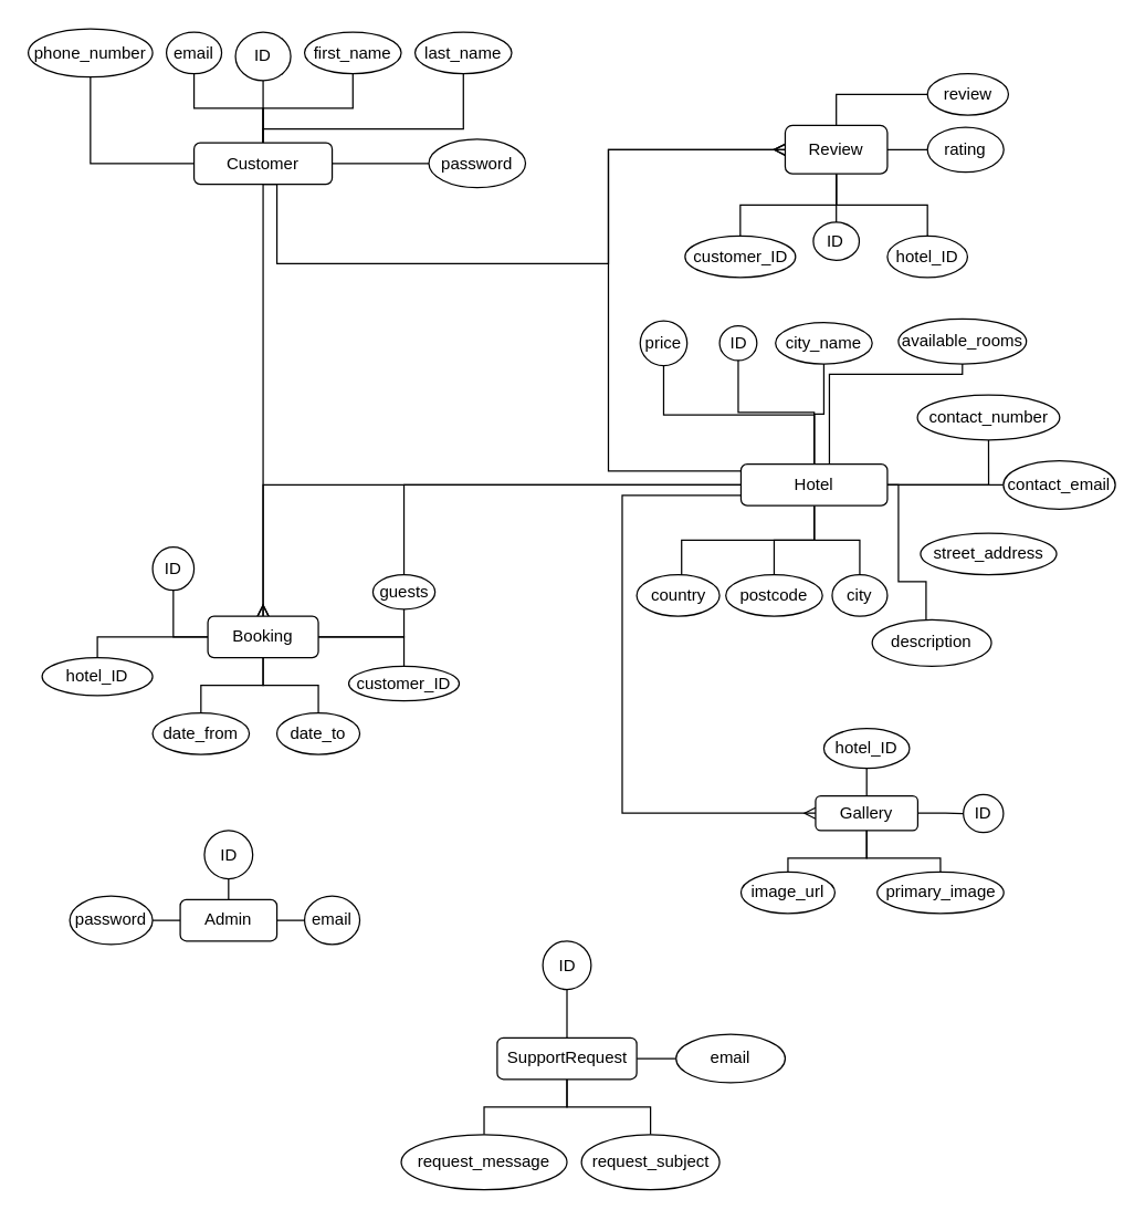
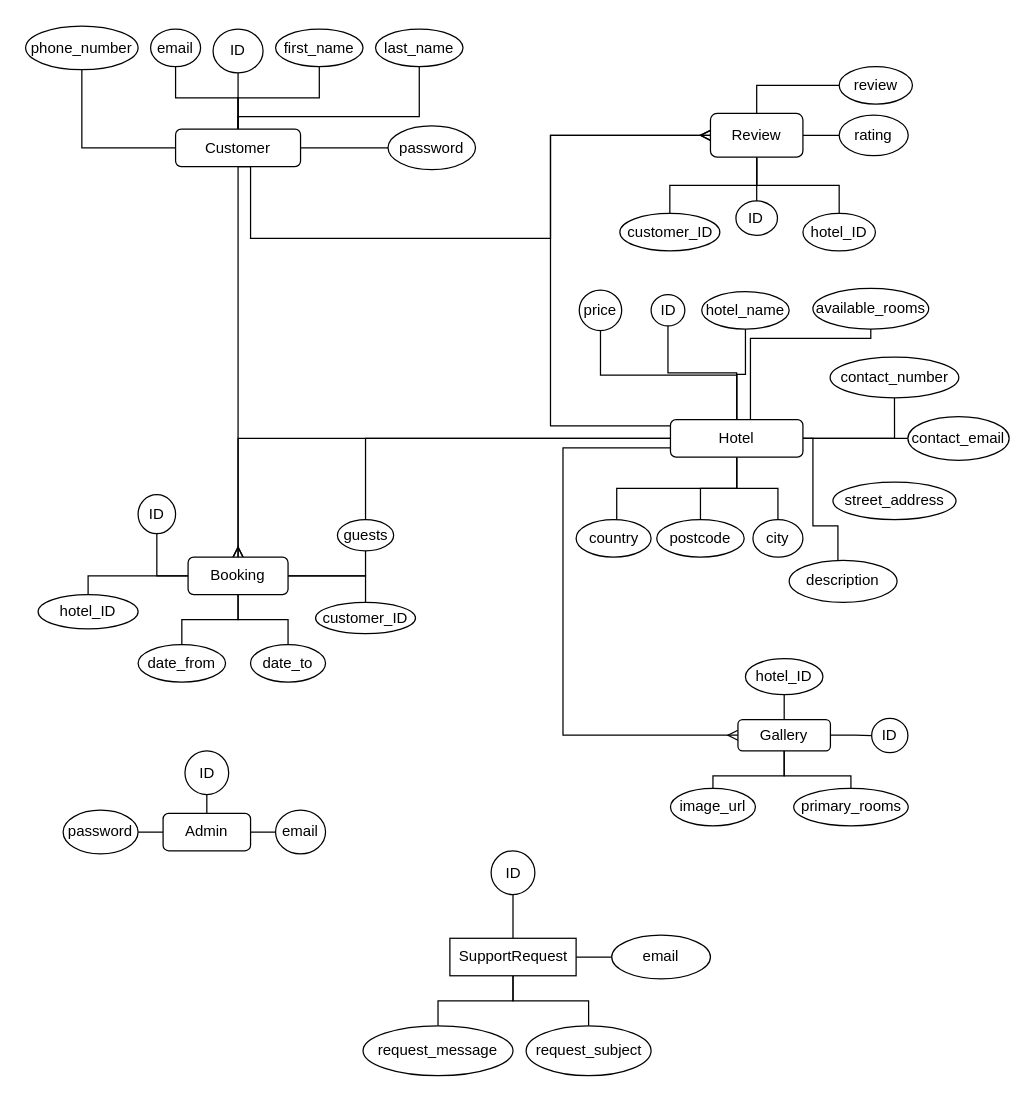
  <mxCell id="0" />
  <mxCell id="1" parent="0" />
  <mxCell id="2" value="" style="edgeStyle=orthogonalEdgeStyle;rounded=0;orthogonalLoop=1;jettySize=auto;html=1;endArrow=none;endFill=0;" parent="1" source="10" target="11" edge="1"><mxGeometry relative="1" as="geometry" /></mxCell>
  <mxCell id="3" value="" style="edgeStyle=orthogonalEdgeStyle;rounded=0;orthogonalLoop=1;jettySize=auto;html=1;endArrow=none;endFill=0;" parent="1" source="10" target="12" edge="1"><mxGeometry relative="1" as="geometry" /></mxCell>
  <mxCell id="4" value="" style="edgeStyle=orthogonalEdgeStyle;rounded=0;orthogonalLoop=1;jettySize=auto;html=1;endArrow=none;endFill=0;" parent="1" source="10" target="13" edge="1"><mxGeometry relative="1" as="geometry" /></mxCell>
  <mxCell id="5" value="" style="edgeStyle=orthogonalEdgeStyle;rounded=0;orthogonalLoop=1;jettySize=auto;html=1;endArrow=none;endFill=0;" parent="1" source="10" target="14" edge="1"><mxGeometry relative="1" as="geometry" /></mxCell>
  <mxCell id="6" value="" style="edgeStyle=orthogonalEdgeStyle;rounded=0;orthogonalLoop=1;jettySize=auto;html=1;endArrow=none;endFill=0;" parent="1" source="10" target="15" edge="1"><mxGeometry relative="1" as="geometry"><Array as="points"><mxPoint x="190" y="92.5" /><mxPoint x="335" y="92.5" /></Array></mxGeometry></mxCell>
  <mxCell id="7" value="" style="edgeStyle=orthogonalEdgeStyle;rounded=0;orthogonalLoop=1;jettySize=auto;html=1;endArrow=none;endFill=0;" parent="1" source="10" target="16" edge="1"><mxGeometry relative="1" as="geometry" /></mxCell>
  <mxCell id="8" style="edgeStyle=orthogonalEdgeStyle;rounded=0;orthogonalLoop=1;jettySize=auto;html=1;endArrow=ERmany;endFill=0;" parent="1" source="10" target="47" edge="1"><mxGeometry relative="1" as="geometry"><Array as="points"><mxPoint x="190" y="370" /><mxPoint x="190" y="370" /></Array></mxGeometry></mxCell>
  <mxCell id="9" style="edgeStyle=orthogonalEdgeStyle;rounded=0;orthogonalLoop=1;jettySize=auto;html=1;exitX=0.5;exitY=1;exitDx=0;exitDy=0;entryX=0;entryY=0.5;entryDx=0;entryDy=0;endArrow=ERmany;endFill=0;" parent="1" source="10" target="58" edge="1"><mxGeometry relative="1" as="geometry"><Array as="points"><mxPoint x="200" y="132" /><mxPoint x="200" y="190" /><mxPoint x="440" y="190" /><mxPoint x="440" y="108" /></Array></mxGeometry></mxCell>
  <mxCell id="10" value="Customer" style="rounded=1;whiteSpace=wrap;html=1;" parent="1" vertex="1"><mxGeometry x="140" y="102.5" width="100" height="30" as="geometry" /></mxCell>
  <mxCell id="11" value="ID" style="ellipse;whiteSpace=wrap;html=1;rounded=1;" parent="1" vertex="1"><mxGeometry x="170" y="22.5" width="40" height="35" as="geometry" /></mxCell>
  <mxCell id="12" value="first_name" style="ellipse;whiteSpace=wrap;html=1;rounded=1;" parent="1" vertex="1"><mxGeometry x="220" y="22.5" width="70" height="30" as="geometry" /></mxCell>
  <mxCell id="13" value="email" style="ellipse;whiteSpace=wrap;html=1;rounded=1;" parent="1" vertex="1"><mxGeometry x="120" y="22.5" width="40" height="30" as="geometry" /></mxCell>
  <mxCell id="14" value="phone_number" style="ellipse;whiteSpace=wrap;html=1;rounded=1;" parent="1" vertex="1"><mxGeometry x="20" y="20" width="90" height="35" as="geometry" /></mxCell>
  <mxCell id="15" value="last_name" style="ellipse;whiteSpace=wrap;html=1;rounded=1;" parent="1" vertex="1"><mxGeometry x="300" y="22.5" width="70" height="30" as="geometry" /></mxCell>
  <mxCell id="16" value="password" style="ellipse;whiteSpace=wrap;html=1;rounded=1;" parent="1" vertex="1"><mxGeometry x="310" y="100" width="70" height="35" as="geometry" /></mxCell>
  <mxCell id="17" value="" style="edgeStyle=orthogonalEdgeStyle;rounded=0;orthogonalLoop=1;jettySize=auto;html=1;endArrow=none;endFill=0;" parent="1" source="31" target="34" edge="1"><mxGeometry relative="1" as="geometry" /></mxCell>
  <mxCell id="18" value="" style="edgeStyle=orthogonalEdgeStyle;rounded=0;orthogonalLoop=1;jettySize=auto;html=1;endArrow=none;endFill=0;" parent="1" source="31" target="35" edge="1"><mxGeometry relative="1" as="geometry" /></mxCell>
  <mxCell id="19" value="" style="edgeStyle=orthogonalEdgeStyle;rounded=0;orthogonalLoop=1;jettySize=auto;html=1;endArrow=none;endFill=0;" parent="1" source="31" target="80" edge="1"><mxGeometry relative="1" as="geometry" /></mxCell>
  <mxCell id="20" value="" style="edgeStyle=orthogonalEdgeStyle;rounded=0;orthogonalLoop=1;jettySize=auto;html=1;endArrow=none;endFill=0;" parent="1" source="31" target="37" edge="1"><mxGeometry relative="1" as="geometry" /></mxCell>
  <mxCell id="21" value="" style="edgeStyle=orthogonalEdgeStyle;rounded=0;orthogonalLoop=1;jettySize=auto;html=1;endArrow=none;endFill=0;" parent="1" source="31" target="39" edge="1"><mxGeometry relative="1" as="geometry" /></mxCell>
  <mxCell id="22" value="" style="edgeStyle=orthogonalEdgeStyle;rounded=0;orthogonalLoop=1;jettySize=auto;html=1;endArrow=none;endFill=0;" parent="1" source="31" target="40" edge="1"><mxGeometry relative="1" as="geometry"><Array as="points"><mxPoint x="589" y="390" /><mxPoint x="493" y="390" /></Array></mxGeometry></mxCell>
  <mxCell id="23" style="edgeStyle=orthogonalEdgeStyle;rounded=0;orthogonalLoop=1;jettySize=auto;html=1;endArrow=ERmany;endFill=0;" parent="1" source="31" target="47" edge="1"><mxGeometry relative="1" as="geometry"><Array as="points"><mxPoint x="190" y="350" /></Array></mxGeometry></mxCell>
  <mxCell id="24" style="edgeStyle=orthogonalEdgeStyle;rounded=0;orthogonalLoop=1;jettySize=auto;html=1;entryX=0;entryY=0.5;entryDx=0;entryDy=0;endArrow=ERmany;endFill=0;" parent="1" source="31" target="58" edge="1"><mxGeometry relative="1" as="geometry"><Array as="points"><mxPoint x="440" y="340" /><mxPoint x="440" y="108" /></Array></mxGeometry></mxCell>
  <mxCell id="25" style="edgeStyle=orthogonalEdgeStyle;rounded=0;orthogonalLoop=1;jettySize=auto;html=1;exitX=0;exitY=0.75;exitDx=0;exitDy=0;entryX=0;entryY=0.5;entryDx=0;entryDy=0;endArrow=ERmany;endFill=0;" parent="1" source="31" target="68" edge="1"><mxGeometry relative="1" as="geometry"><Array as="points"><mxPoint x="450" y="358" /><mxPoint x="450" y="588" /></Array></mxGeometry></mxCell>
  <mxCell id="26" style="edgeStyle=orthogonalEdgeStyle;rounded=0;orthogonalLoop=1;jettySize=auto;html=1;exitX=0.5;exitY=0;exitDx=0;exitDy=0;entryX=0.5;entryY=1;entryDx=0;entryDy=0;endArrow=none;endFill=0;" parent="1" source="31" target="38" edge="1"><mxGeometry relative="1" as="geometry" /></mxCell>
  <mxCell id="27" style="edgeStyle=orthogonalEdgeStyle;rounded=0;orthogonalLoop=1;jettySize=auto;html=1;exitX=0.5;exitY=0;exitDx=0;exitDy=0;entryX=0.5;entryY=1;entryDx=0;entryDy=0;endArrow=none;endFill=0;" parent="1" source="31" target="32" edge="1"><mxGeometry relative="1" as="geometry" /></mxCell>
  <mxCell id="28" style="edgeStyle=orthogonalEdgeStyle;rounded=0;orthogonalLoop=1;jettySize=auto;html=1;exitX=0.5;exitY=0;exitDx=0;exitDy=0;entryX=0.5;entryY=1;entryDx=0;entryDy=0;endArrow=none;endFill=0;" parent="1" source="31" target="33" edge="1"><mxGeometry relative="1" as="geometry" /></mxCell>
  <mxCell id="29" style="edgeStyle=orthogonalEdgeStyle;rounded=0;orthogonalLoop=1;jettySize=auto;html=1;exitX=0.5;exitY=0;exitDx=0;exitDy=0;entryX=0.5;entryY=1;entryDx=0;entryDy=0;endArrow=none;endFill=0;" parent="1" source="31" target="79" edge="1"><mxGeometry relative="1" as="geometry"><Array as="points"><mxPoint x="600" y="335" /><mxPoint x="600" y="270" /><mxPoint x="696" y="270" /></Array></mxGeometry></mxCell>
  <mxCell id="30" value="" style="edgeStyle=orthogonalEdgeStyle;rounded=0;orthogonalLoop=1;jettySize=auto;html=1;endArrow=none;endFill=0;" edge="1" parent="1" source="31" target="81"><mxGeometry relative="1" as="geometry"><Array as="points"><mxPoint x="650" y="350" /><mxPoint x="650" y="420" /><mxPoint x="670" y="420" /></Array></mxGeometry></mxCell>
  <mxCell id="31" value="Hotel" style="rounded=1;whiteSpace=wrap;html=1;" parent="1" vertex="1"><mxGeometry x="536" y="335" width="106" height="30" as="geometry" /></mxCell>
  <mxCell id="32" value="ID" style="ellipse;whiteSpace=wrap;html=1;rounded=1;" parent="1" vertex="1"><mxGeometry x="520.5" y="235" width="27" height="25" as="geometry" /></mxCell>
- <mxCell id="33" value="city_name" style="ellipse;whiteSpace=wrap;html=1;rounded=1;" parent="1" vertex="1"><mxGeometry x="561" y="232.5" width="70" height="30" as="geometry" /></mxCell>
+ <mxCell id="33" value="hotel_name" style="ellipse;whiteSpace=wrap;html=1;rounded=1;" parent="1" vertex="1"><mxGeometry x="561" y="232.5" width="70" height="30" as="geometry" /></mxCell>
  <mxCell id="34" value="contact_number" style="ellipse;whiteSpace=wrap;html=1;rounded=1;" parent="1" vertex="1"><mxGeometry x="663.75" y="285" width="103" height="32.5" as="geometry" /></mxCell>
  <mxCell id="35" value="contact_email" style="ellipse;whiteSpace=wrap;html=1;rounded=1;" parent="1" vertex="1"><mxGeometry x="726" y="332.5" width="81" height="35" as="geometry" /></mxCell>
  <mxCell id="36" value="street_address" style="ellipse;whiteSpace=wrap;html=1;rounded=1;" parent="1" vertex="1"><mxGeometry x="666" y="385" width="98.5" height="30" as="geometry" /></mxCell>
  <mxCell id="37" value="city" style="ellipse;whiteSpace=wrap;html=1;rounded=1;" parent="1" vertex="1"><mxGeometry x="602" y="415" width="40" height="30" as="geometry" /></mxCell>
  <mxCell id="38" value="price" style="ellipse;whiteSpace=wrap;html=1;rounded=1;" parent="1" vertex="1"><mxGeometry x="463" y="231.25" width="34" height="32.5" as="geometry" /></mxCell>
  <mxCell id="39" value="postcode" style="ellipse;whiteSpace=wrap;html=1;rounded=1;" parent="1" vertex="1"><mxGeometry x="525" y="415" width="70" height="30" as="geometry" /></mxCell>
  <mxCell id="40" value="country" style="ellipse;whiteSpace=wrap;html=1;rounded=1;" parent="1" vertex="1"><mxGeometry x="460.5" y="415" width="60" height="30" as="geometry" /></mxCell>
  <mxCell id="41" value="" style="edgeStyle=orthogonalEdgeStyle;rounded=0;orthogonalLoop=1;jettySize=auto;html=1;endArrow=none;endFill=0;" parent="1" source="47" target="48" edge="1"><mxGeometry relative="1" as="geometry" /></mxCell>
  <mxCell id="42" value="" style="edgeStyle=orthogonalEdgeStyle;rounded=0;orthogonalLoop=1;jettySize=auto;html=1;endArrow=none;endFill=0;" parent="1" source="47" target="49" edge="1"><mxGeometry relative="1" as="geometry" /></mxCell>
  <mxCell id="43" value="" style="edgeStyle=orthogonalEdgeStyle;rounded=0;orthogonalLoop=1;jettySize=auto;html=1;endArrow=none;endFill=0;" parent="1" source="47" target="51" edge="1"><mxGeometry relative="1" as="geometry" /></mxCell>
  <mxCell id="44" value="" style="edgeStyle=orthogonalEdgeStyle;rounded=0;orthogonalLoop=1;jettySize=auto;html=1;endArrow=none;endFill=0;" parent="1" source="47" target="52" edge="1"><mxGeometry relative="1" as="geometry" /></mxCell>
  <mxCell id="45" style="edgeStyle=orthogonalEdgeStyle;rounded=0;orthogonalLoop=1;jettySize=auto;html=1;entryX=0.5;entryY=0;entryDx=0;entryDy=0;endArrow=none;endFill=0;" parent="1" source="47" target="50" edge="1"><mxGeometry relative="1" as="geometry"><mxPoint x="70" y="478.75" as="targetPoint" /><Array as="points"><mxPoint x="70" y="460" /></Array></mxGeometry></mxCell>
  <mxCell id="46" value="" style="edgeStyle=orthogonalEdgeStyle;rounded=0;orthogonalLoop=1;jettySize=auto;html=1;endArrow=none;endFill=0;" parent="1" source="47" target="80" edge="1"><mxGeometry relative="1" as="geometry" /></mxCell>
  <mxCell id="47" value="Booking" style="rounded=1;whiteSpace=wrap;html=1;" parent="1" vertex="1"><mxGeometry x="150" y="445" width="80" height="30" as="geometry" /></mxCell>
  <mxCell id="48" value="ID" style="ellipse;whiteSpace=wrap;html=1;rounded=1;" parent="1" vertex="1"><mxGeometry x="110" y="395" width="30" height="31.25" as="geometry" /></mxCell>
  <mxCell id="49" value="customer_ID" style="ellipse;whiteSpace=wrap;html=1;rounded=1;" parent="1" vertex="1"><mxGeometry x="252" y="481.25" width="80" height="25" as="geometry" /></mxCell>
  <mxCell id="50" value="hotel_ID" style="ellipse;whiteSpace=wrap;html=1;rounded=1;" parent="1" vertex="1"><mxGeometry x="30" y="475" width="80" height="27.5" as="geometry" /></mxCell>
  <mxCell id="51" value="date_from" style="ellipse;whiteSpace=wrap;html=1;rounded=1;" parent="1" vertex="1"><mxGeometry x="110" y="515" width="70" height="30" as="geometry" /></mxCell>
  <mxCell id="52" value="date_to" style="ellipse;whiteSpace=wrap;html=1;rounded=1;" parent="1" vertex="1"><mxGeometry x="200" y="515" width="60" height="30" as="geometry" /></mxCell>
  <mxCell id="53" value="" style="edgeStyle=orthogonalEdgeStyle;rounded=0;orthogonalLoop=1;jettySize=auto;html=1;endArrow=none;endFill=0;" parent="1" source="58" target="59" edge="1"><mxGeometry relative="1" as="geometry" /></mxCell>
  <mxCell id="54" value="" style="edgeStyle=orthogonalEdgeStyle;rounded=0;orthogonalLoop=1;jettySize=auto;html=1;endArrow=none;endFill=0;" parent="1" source="58" target="60" edge="1"><mxGeometry relative="1" as="geometry" /></mxCell>
  <mxCell id="55" value="" style="edgeStyle=orthogonalEdgeStyle;rounded=0;orthogonalLoop=1;jettySize=auto;html=1;endArrow=none;endFill=0;" parent="1" source="58" target="61" edge="1"><mxGeometry relative="1" as="geometry" /></mxCell>
  <mxCell id="56" value="" style="edgeStyle=orthogonalEdgeStyle;rounded=0;orthogonalLoop=1;jettySize=auto;html=1;endArrow=none;endFill=0;" parent="1" source="58" target="62" edge="1"><mxGeometry relative="1" as="geometry" /></mxCell>
  <mxCell id="57" style="edgeStyle=orthogonalEdgeStyle;rounded=0;orthogonalLoop=1;jettySize=auto;html=1;exitX=0.5;exitY=0;exitDx=0;exitDy=0;entryX=0;entryY=0.5;entryDx=0;entryDy=0;endArrow=none;endFill=0;" parent="1" source="58" target="63" edge="1"><mxGeometry relative="1" as="geometry" /></mxCell>
  <mxCell id="58" value="Review" style="rounded=1;whiteSpace=wrap;html=1;" parent="1" vertex="1"><mxGeometry x="568" y="90" width="74" height="35" as="geometry" /></mxCell>
  <mxCell id="59" value="ID" style="ellipse;whiteSpace=wrap;html=1;rounded=1;" parent="1" vertex="1"><mxGeometry x="588.38" y="160" width="33.25" height="27.5" as="geometry" /></mxCell>
  <mxCell id="60" value="customer_ID" style="ellipse;whiteSpace=wrap;html=1;rounded=1;" parent="1" vertex="1"><mxGeometry x="495.5" y="170" width="80" height="30" as="geometry" /></mxCell>
  <mxCell id="61" value="hotel_ID" style="ellipse;whiteSpace=wrap;html=1;rounded=1;" parent="1" vertex="1"><mxGeometry x="642" y="170" width="58" height="30" as="geometry" /></mxCell>
  <mxCell id="62" value="rating" style="ellipse;whiteSpace=wrap;html=1;rounded=1;" parent="1" vertex="1"><mxGeometry x="671" y="91.25" width="55.25" height="32.5" as="geometry" /></mxCell>
  <mxCell id="63" value="review" style="ellipse;whiteSpace=wrap;html=1;rounded=1;" parent="1" vertex="1"><mxGeometry x="671" y="52.5" width="58.63" height="30" as="geometry" /></mxCell>
  <mxCell id="64" value="" style="edgeStyle=orthogonalEdgeStyle;rounded=0;orthogonalLoop=1;jettySize=auto;html=1;endArrow=none;endFill=0;" parent="1" source="68" target="69" edge="1"><mxGeometry relative="1" as="geometry" /></mxCell>
  <mxCell id="65" value="" style="edgeStyle=orthogonalEdgeStyle;rounded=0;orthogonalLoop=1;jettySize=auto;html=1;endArrow=none;endFill=0;" parent="1" source="68" target="70" edge="1"><mxGeometry relative="1" as="geometry" /></mxCell>
  <mxCell id="66" value="" style="edgeStyle=orthogonalEdgeStyle;rounded=0;orthogonalLoop=1;jettySize=auto;html=1;endArrow=none;endFill=0;" parent="1" source="68" target="71" edge="1"><mxGeometry relative="1" as="geometry" /></mxCell>
  <mxCell id="67" value="" style="edgeStyle=orthogonalEdgeStyle;rounded=0;orthogonalLoop=1;jettySize=auto;html=1;endArrow=none;endFill=0;" edge="1" parent="1" source="68" target="82"><mxGeometry relative="1" as="geometry" /></mxCell>
  <mxCell id="68" value="Gallery" style="rounded=1;whiteSpace=wrap;html=1;" parent="1" vertex="1"><mxGeometry x="590" y="575" width="74" height="25" as="geometry" /></mxCell>
  <mxCell id="69" value="ID" style="ellipse;whiteSpace=wrap;html=1;rounded=1;" parent="1" vertex="1"><mxGeometry x="697" y="574" width="29" height="27.5" as="geometry" /></mxCell>
  <mxCell id="70" value="image_url" style="ellipse;whiteSpace=wrap;html=1;rounded=1;" parent="1" vertex="1"><mxGeometry x="536" y="630" width="68" height="30" as="geometry" /></mxCell>
  <mxCell id="71" value="hotel_ID" style="ellipse;whiteSpace=wrap;html=1;rounded=1;" parent="1" vertex="1"><mxGeometry x="596" y="526.25" width="62" height="28.75" as="geometry" /></mxCell>
  <mxCell id="72" value="" style="edgeStyle=orthogonalEdgeStyle;rounded=0;orthogonalLoop=1;jettySize=auto;html=1;endArrow=none;endFill=0;" parent="1" source="75" target="76" edge="1"><mxGeometry relative="1" as="geometry" /></mxCell>
  <mxCell id="73" value="" style="edgeStyle=orthogonalEdgeStyle;rounded=0;orthogonalLoop=1;jettySize=auto;html=1;endArrow=none;endFill=0;" parent="1" source="75" target="77" edge="1"><mxGeometry relative="1" as="geometry" /></mxCell>
  <mxCell id="74" value="" style="edgeStyle=orthogonalEdgeStyle;rounded=0;orthogonalLoop=1;jettySize=auto;html=1;endArrow=none;endFill=0;" parent="1" source="75" target="78" edge="1"><mxGeometry relative="1" as="geometry" /></mxCell>
  <mxCell id="75" value="Admin" style="rounded=1;whiteSpace=wrap;html=1;" parent="1" vertex="1"><mxGeometry x="130" y="650" width="70" height="30" as="geometry" /></mxCell>
  <mxCell id="76" value="ID" style="ellipse;whiteSpace=wrap;html=1;rounded=1;" parent="1" vertex="1"><mxGeometry x="147.5" y="600" width="35" height="35" as="geometry" /></mxCell>
  <mxCell id="77" value="email" style="ellipse;whiteSpace=wrap;html=1;rounded=1;" parent="1" vertex="1"><mxGeometry x="220" y="647.5" width="40" height="35" as="geometry" /></mxCell>
  <mxCell id="78" value="password" style="ellipse;whiteSpace=wrap;html=1;rounded=1;" parent="1" vertex="1"><mxGeometry x="50" y="647.5" width="60" height="35" as="geometry" /></mxCell>
  <mxCell id="79" value="available_rooms" style="ellipse;whiteSpace=wrap;html=1;rounded=1;" parent="1" vertex="1"><mxGeometry x="650" y="230" width="92.62" height="32.5" as="geometry" /></mxCell>
  <mxCell id="80" value="guests" style="ellipse;whiteSpace=wrap;html=1;rounded=1;" parent="1" vertex="1"><mxGeometry x="269.5" y="415" width="45" height="25" as="geometry" /></mxCell>
  <mxCell id="81" value="description" style="ellipse;whiteSpace=wrap;html=1;rounded=1;" vertex="1" parent="1"><mxGeometry x="631" y="447.5" width="86.31" height="33.75" as="geometry" /></mxCell>
- <mxCell id="82" value="primary_image" style="ellipse;whiteSpace=wrap;html=1;rounded=1;" vertex="1" parent="1"><mxGeometry x="634.62" y="630" width="91.63" height="30" as="geometry" /></mxCell>
+ <mxCell id="82" value="primary_rooms" style="ellipse;whiteSpace=wrap;html=1;rounded=1;" vertex="1" parent="1"><mxGeometry x="634.62" y="630" width="91.63" height="30" as="geometry" /></mxCell>
  <mxCell id="83" value="" style="edgeStyle=orthogonalEdgeStyle;rounded=0;orthogonalLoop=1;jettySize=auto;html=1;endArrow=none;endFill=0;" edge="1" parent="1" source="87" target="88"><mxGeometry relative="1" as="geometry" /></mxCell>
  <mxCell id="84" value="" style="edgeStyle=orthogonalEdgeStyle;rounded=0;orthogonalLoop=1;jettySize=auto;html=1;endArrow=none;endFill=0;" edge="1" parent="1" source="87" target="89"><mxGeometry relative="1" as="geometry" /></mxCell>
  <mxCell id="85" value="" style="edgeStyle=orthogonalEdgeStyle;rounded=0;orthogonalLoop=1;jettySize=auto;html=1;endArrow=none;endFill=0;" edge="1" parent="1" source="87" target="90"><mxGeometry relative="1" as="geometry" /></mxCell>
  <mxCell id="86" value="" style="edgeStyle=orthogonalEdgeStyle;rounded=0;orthogonalLoop=1;jettySize=auto;html=1;endArrow=none;endFill=0;" edge="1" parent="1" source="87" target="91"><mxGeometry relative="1" as="geometry"><Array as="points"><mxPoint x="410" y="800" /><mxPoint x="350" y="800" /></Array></mxGeometry></mxCell>
- <mxCell id="87" value="SupportRequest" style="rounded=1;whiteSpace=wrap;html=1;" vertex="1" parent="1"><mxGeometry x="359.5" y="750" width="101" height="30" as="geometry" /></mxCell>
+ <mxCell id="87" value="SupportRequest" style="whiteSpace=wrap;html=1;rounded=0;" vertex="1" parent="1"><mxGeometry x="359.5" y="750" width="101" height="30" as="geometry" /></mxCell>
  <mxCell id="88" value="ID" style="ellipse;whiteSpace=wrap;html=1;rounded=1;" vertex="1" parent="1"><mxGeometry x="392.5" y="680" width="35" height="35" as="geometry" /></mxCell>
  <mxCell id="89" value="email" style="ellipse;whiteSpace=wrap;html=1;rounded=1;" vertex="1" parent="1"><mxGeometry x="489" y="747.5" width="79" height="35" as="geometry" /></mxCell>
  <mxCell id="90" value="request_subject" style="ellipse;whiteSpace=wrap;html=1;rounded=1;" vertex="1" parent="1"><mxGeometry x="420.5" y="820" width="100" height="40" as="geometry" /></mxCell>
  <mxCell id="91" value="request_message" style="ellipse;whiteSpace=wrap;html=1;rounded=1;" vertex="1" parent="1"><mxGeometry x="290" y="820" width="120" height="40" as="geometry" /></mxCell>
